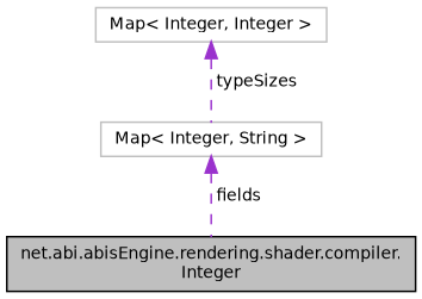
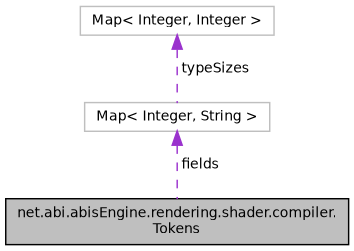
  digraph {
    node [color=grey75 fillcolor=white fontname=Helvetica fontsize=10 shape=record style=filled]
    edge [color=darkorchid3 dir=back fontname=Helvetica fontsize=10 labelfontname=Helvetica labelfontsize=10 style=dashed]
-   n1 [color=black fillcolor=grey75 fontcolor=black height=0.2 label="net.abi.abisEngine.rendering.shader.compiler.\lInteger" width=0.4]
+   n1 [color=black fillcolor=grey75 fontcolor=black height=0.2 label="net.abi.abisEngine.rendering.shader.compiler.\lTokens" width=0.4]
    n2 [height=0.2 label="Map\< Integer, String \>" width=0.4]
    n3 [height=0.2 label="Map\< Integer, Integer \>" width=0.4]
    n2 -> n1 [label=" fields"]
    n3 -> n2 [label=" typeSizes"]
  }
